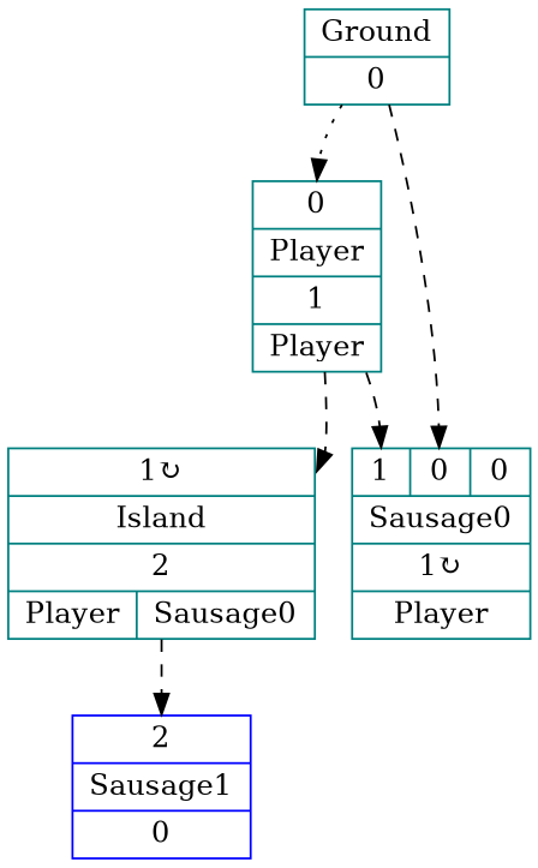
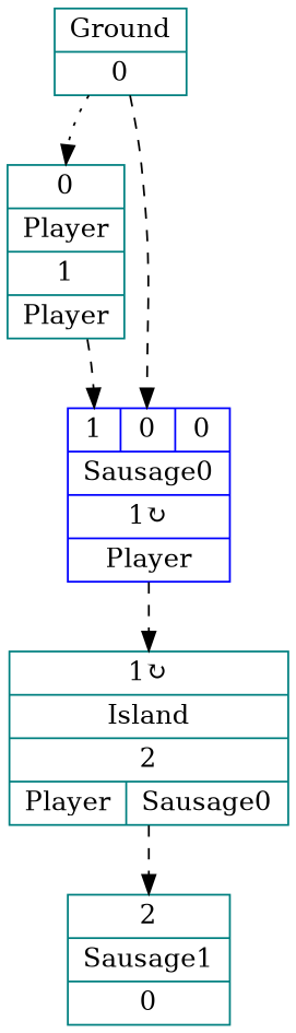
  digraph {
    node [color=teal shape=record]
    edge [headport=GroundP style=dashed]
    n1 [label="{{<GroundP>0}|{Player}|<PlayerOUT>1|{Player}}"]
-   n2 [label="{{<Player>1|<GroundP>0|<Sausage1P>0}|{Sausage0}|<Sausage0OUT>1&#8635;|{Player}}"]
+   n2 [color=blue label="{{<Player>1|<GroundP>0|<Sausage1P>0}|{Sausage0}|<Sausage0OUT>1&#8635;|{Player}}"]
    n3 [label="{{<Sausage0P>1&#8635;}|{Island}|<IslandOUT>2|{Player|Sausage0}}"]
    n4 [label="{{Ground}|<GroundOUT>0}"]
-   n5 [color=blue label="{{<IslandP>2}|{Sausage1}|<Sausage1OUT>0}"]
+   n5 [label="{{<IslandP>2}|{Sausage1}|<Sausage1OUT>0}"]
    n1 -> n2 [headport=Player]
-   n1 -> n3 [headport=Sausage0P]
+   n2 -> n3 [headport=Sausage0P]
    n3 -> n5 [headport=IslandP]
    n4 -> n1 [style=dotted]
    n4 -> n2
  }
